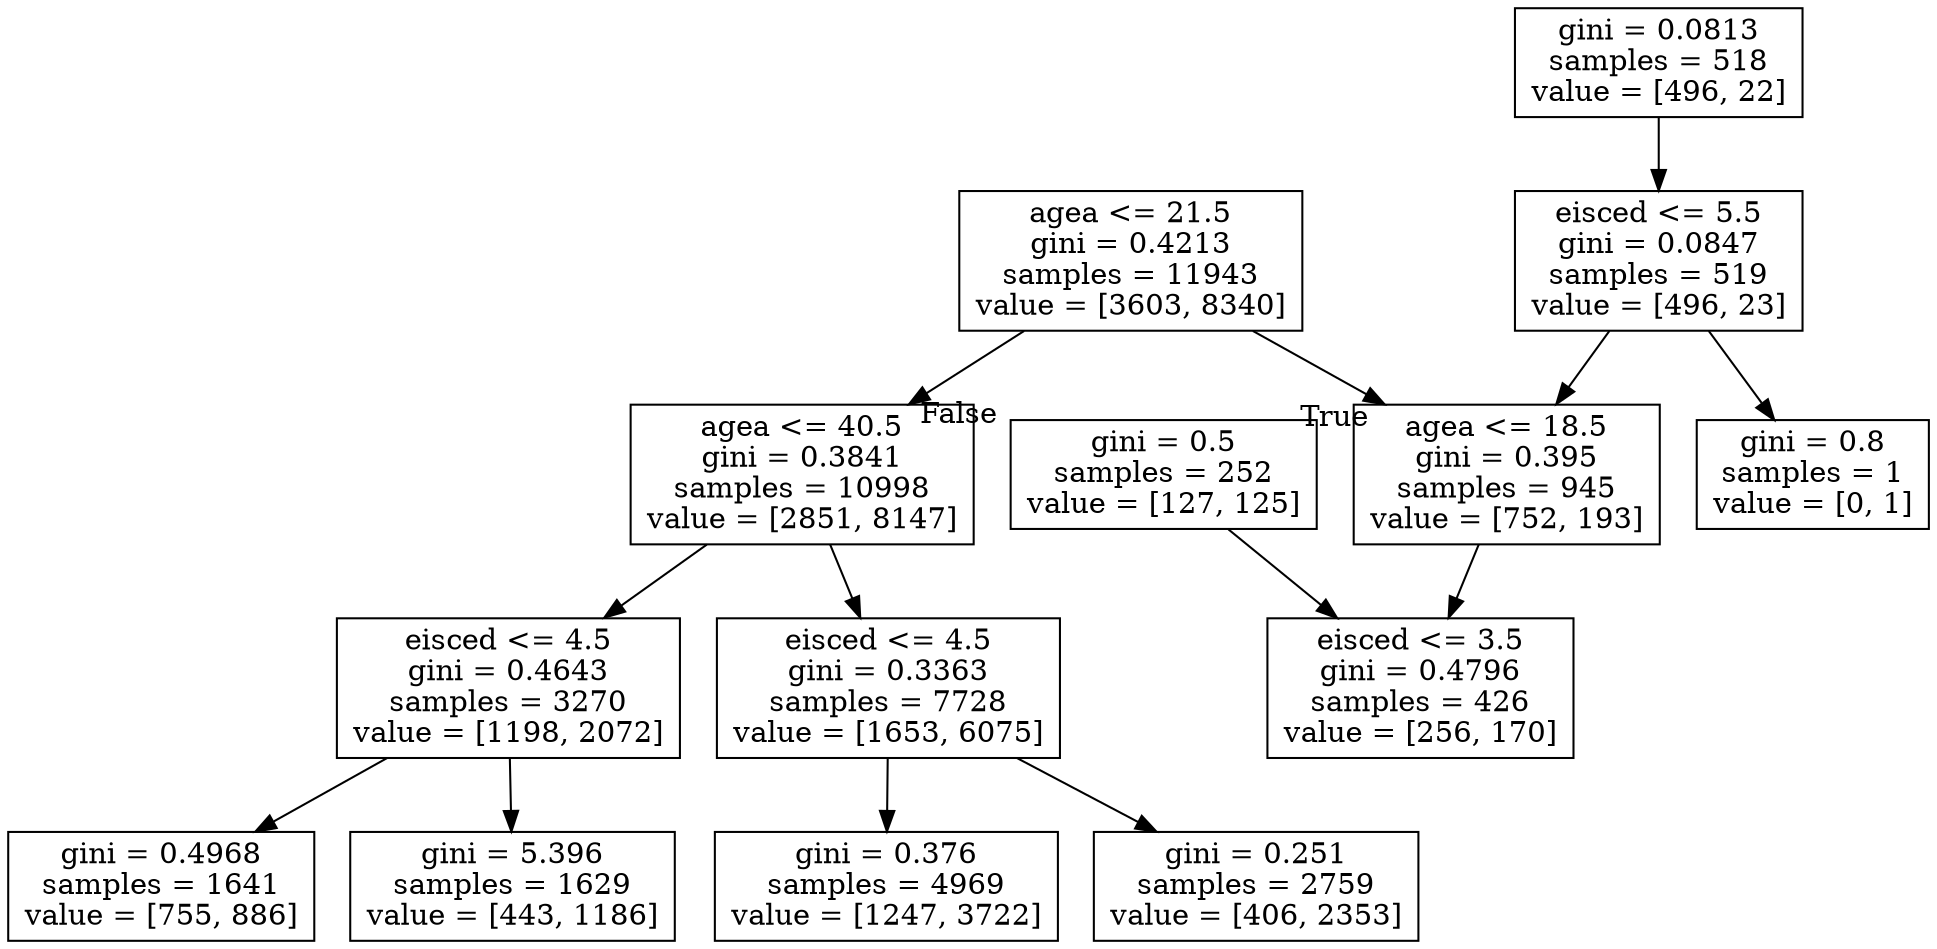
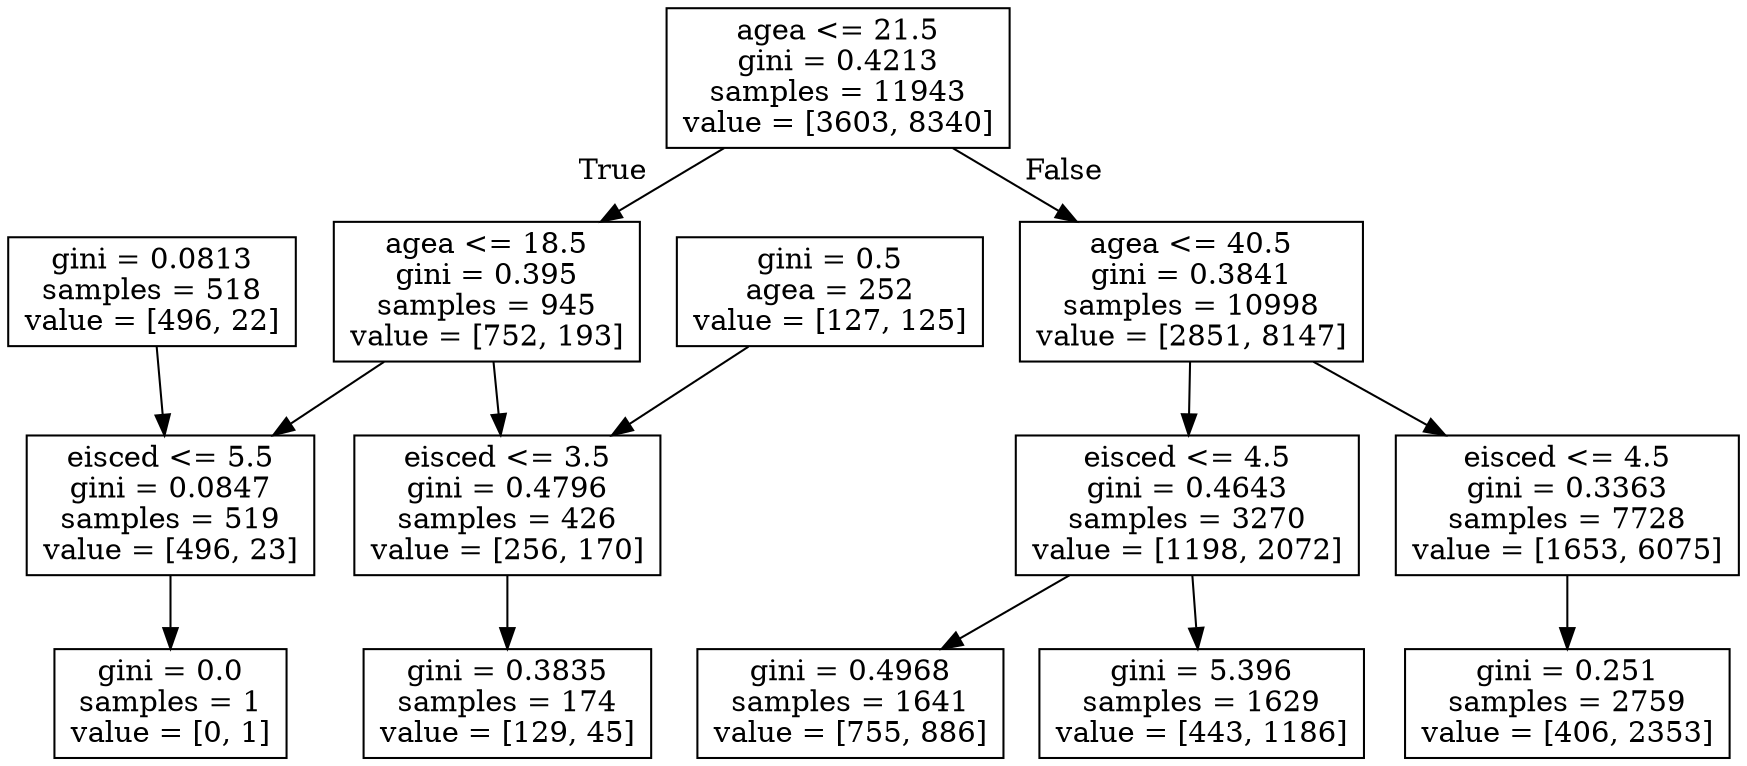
  digraph {
    node [shape=box]
    n1 [label="agea <= 21.5\ngini = 0.4213\nsamples = 11943\nvalue = [3603, 8340]"]
    n2 [label="agea <= 18.5\ngini = 0.395\nsamples = 945\nvalue = [752, 193]"]
    n3 [label="agea <= 40.5\ngini = 0.3841\nsamples = 10998\nvalue = [2851, 8147]"]
    n4 [label="eisced <= 5.5\ngini = 0.0847\nsamples = 519\nvalue = [496, 23]"]
    n5 [label="eisced <= 3.5\ngini = 0.4796\nsamples = 426\nvalue = [256, 170]"]
    n6 [label="eisced <= 4.5\ngini = 0.4643\nsamples = 3270\nvalue = [1198, 2072]"]
    n7 [label="eisced <= 4.5\ngini = 0.3363\nsamples = 7728\nvalue = [1653, 6075]"]
-   n8 [label="gini = 0.8\nsamples = 1\nvalue = [0, 1]"]
+   n8 [label="gini = 0.0\nsamples = 1\nvalue = [0, 1]"]
+   n9 [label="gini = 0.3835\nsamples = 174\nvalue = [129, 45]"]
    n10 [label="gini = 0.0813\nsamples = 518\nvalue = [496, 22]"]
-   n11 [label="gini = 0.5\nsamples = 252\nvalue = [127, 125]"]
+   n11 [label="gini = 0.5\nagea = 252\nvalue = [127, 125]"]
    n12 [label="gini = 0.4968\nsamples = 1641\nvalue = [755, 886]"]
    n13 [label="gini = 5.396\nsamples = 1629\nvalue = [443, 1186]"]
-   n14 [label="gini = 0.376\nsamples = 4969\nvalue = [1247, 3722]"]
    n15 [label="gini = 0.251\nsamples = 2759\nvalue = [406, 2353]"]
    n1 -> n2 [headlabel=True labelangle=45 labeldistance=2.5]
    n1 -> n3 [headlabel=False labelangle=-45 labeldistance=2.5]
-   n4 -> n2
+   n2 -> n4
    n2 -> n5
    n3 -> n6
    n3 -> n7
    n4 -> n8
+   n5 -> n9
    n6 -> n12
    n6 -> n13
-   n7 -> n14
    n7 -> n15
    n10 -> n4
    n11 -> n5
  }
